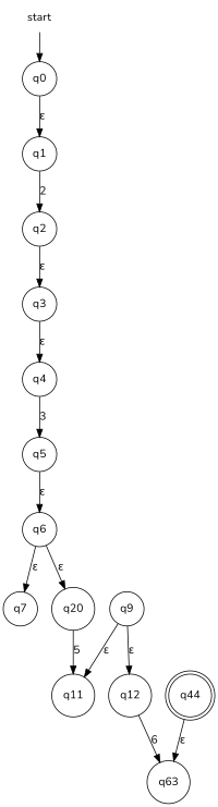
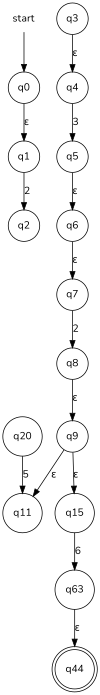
  digraph {
    fontname=Nunito
    node [fontname=Nunito shape=circle]
    edge [fontname=Nunito]
    start [shape=none]
    q0
    q1
    n4 [label=q44 shape=doublecircle]
    q2
    q3
    q4
    q5
    q6
    q7
    n11 [label=q20]
+   q8
    q11
    q9
-   q12
+   q12 [label=q15]
    n16 [label=q63]
    start -> q0
    q0 -> q1 [label="&epsilon;"]
    q1 -> q2 [label=2]
-   q2 -> q3 [label="&epsilon;"]
    q3 -> q4 [label="&epsilon;"]
    q4 -> q5 [label=3]
    q5 -> q6 [label="&epsilon;"]
    q6 -> q7 [label="&epsilon;"]
-   q6 -> n11 [label="&epsilon;"]
+   q7 -> q8 [label=2]
    n11 -> q11 [label=5]
+   q8 -> q9 [label="&epsilon;"]
    q9 -> q11 [label="&epsilon;"]
    q9 -> q12 [label="&epsilon;"]
    q12 -> n16 [label=6]
-   n4 -> n16 [label="&epsilon;"]
+   n16 -> n4 [label="&epsilon;"]
  }
